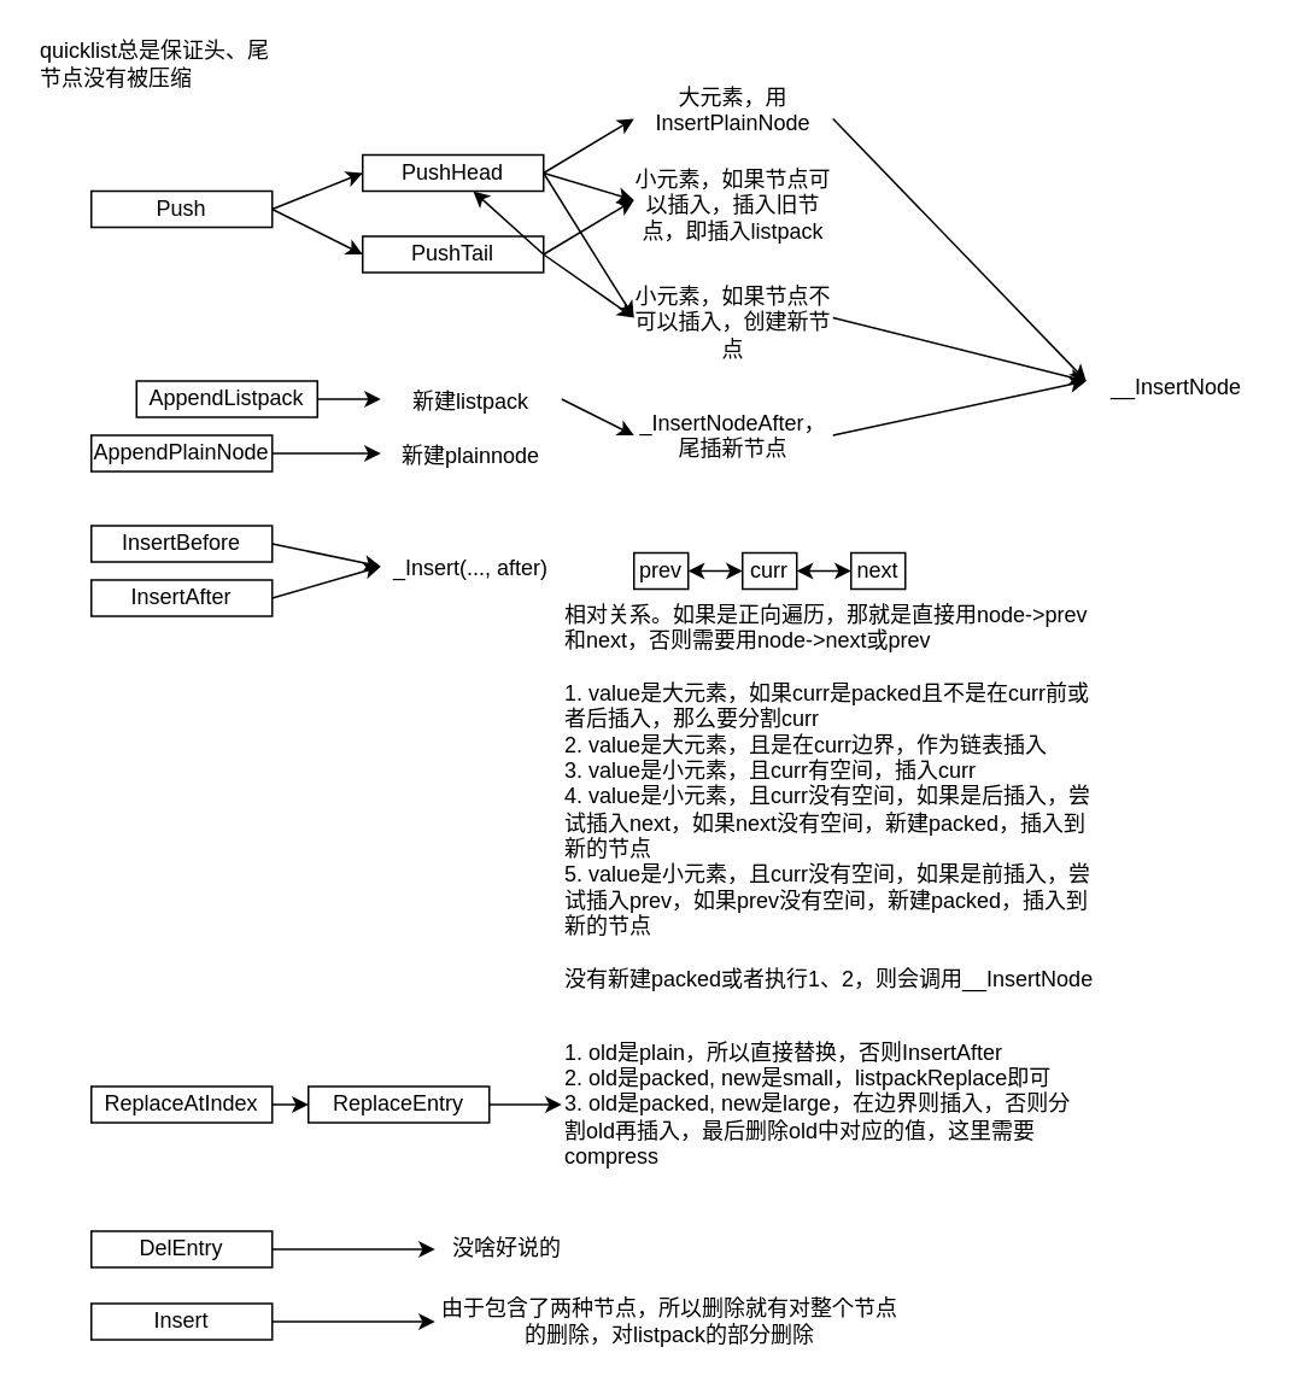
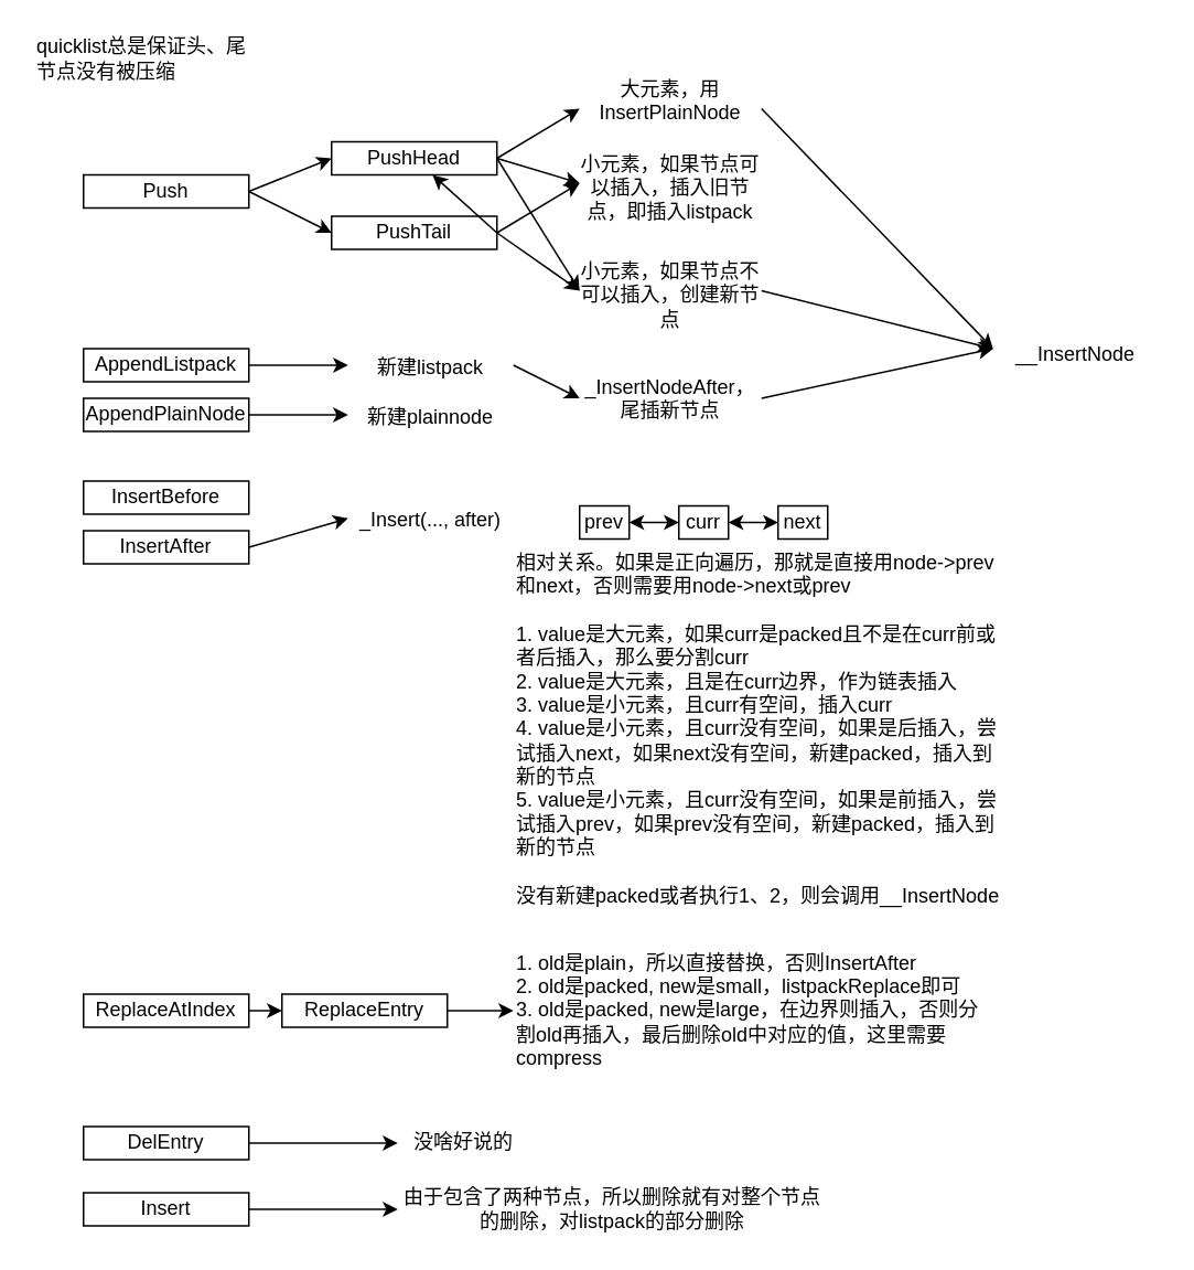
  <mxCell id="0" />
  <mxCell id="1" parent="0" />
  <mxCell id="2" value="quicklist总是保证头、尾节点没有被压缩" style="text;html=1;align=left;verticalAlign=middle;whiteSpace=wrap;rounded=0;" vertex="1" parent="1"><mxGeometry x="20" y="20" width="130" height="30" as="geometry" /></mxCell>
  <mxCell id="3" value="大元素，用InsertPlainNode" style="text;whiteSpace=wrap;html=1;align=center;verticalAlign=top;" vertex="1" parent="1"><mxGeometry x="350" y="40" width="110" height="50" as="geometry" /></mxCell>
  <mxCell id="4" value="小元素，如果节点可以插入，插入旧节点，即插入listpack" style="text;whiteSpace=wrap;html=1;align=center;verticalAlign=top;" vertex="1" parent="1"><mxGeometry x="350" y="85" width="110" height="50" as="geometry" /></mxCell>
  <mxCell id="5" value="PushHead" style="rounded=0;whiteSpace=wrap;html=1;" vertex="1" parent="1"><mxGeometry x="200" y="85" width="100" height="20" as="geometry" /></mxCell>
  <mxCell id="6" value="PushTail" style="rounded=0;whiteSpace=wrap;html=1;" vertex="1" parent="1"><mxGeometry x="200" y="130" width="100" height="20" as="geometry" /></mxCell>
  <mxCell id="7" value="Push" style="rounded=0;whiteSpace=wrap;html=1;" vertex="1" parent="1"><mxGeometry x="50" y="105" width="100" height="20" as="geometry" /></mxCell>
- <mxCell id="8" value="AppendListpack" style="rounded=0;whiteSpace=wrap;html=1;" vertex="1" parent="1"><mxGeometry x="75" y="210" width="100" height="20" as="geometry" /></mxCell>
+ <mxCell id="8" value="AppendListpack" style="rounded=0;whiteSpace=wrap;html=1;" vertex="1" parent="1"><mxGeometry x="50" y="210" width="100" height="20" as="geometry" /></mxCell>
  <mxCell id="9" value="AppendPlainNode" style="rounded=0;whiteSpace=wrap;html=1;" vertex="1" parent="1"><mxGeometry x="50" y="240" width="100" height="20" as="geometry" /></mxCell>
  <mxCell id="10" value="InsertAfter" style="rounded=0;whiteSpace=wrap;html=1;" vertex="1" parent="1"><mxGeometry x="50" y="320" width="100" height="20" as="geometry" /></mxCell>
  <mxCell id="11" value="InsertBefore" style="rounded=0;whiteSpace=wrap;html=1;" vertex="1" parent="1"><mxGeometry x="50" y="290" width="100" height="20" as="geometry" /></mxCell>
  <mxCell id="12" value="DelEntry" style="rounded=0;whiteSpace=wrap;html=1;" vertex="1" parent="1"><mxGeometry x="50" y="680" width="100" height="20" as="geometry" /></mxCell>
  <mxCell id="13" value="ReplaceEntry" style="rounded=0;whiteSpace=wrap;html=1;" vertex="1" parent="1"><mxGeometry x="170" y="600" width="100" height="20" as="geometry" /></mxCell>
  <mxCell id="14" value="ReplaceAtIndex" style="rounded=0;whiteSpace=wrap;html=1;" vertex="1" parent="1"><mxGeometry x="50" y="600" width="100" height="20" as="geometry" /></mxCell>
  <mxCell id="15" value="小元素，如果节点不可以插入，创建新节点" style="text;whiteSpace=wrap;html=1;align=center;verticalAlign=top;" vertex="1" parent="1"><mxGeometry x="350" y="150" width="110" height="50" as="geometry" /></mxCell>
  <mxCell id="16" value="" style="endArrow=classic;html=1;rounded=0;entryX=0;entryY=0.5;entryDx=0;entryDy=0;exitX=1;exitY=0.5;exitDx=0;exitDy=0;" edge="1" parent="1" source="5" target="3"><mxGeometry width="50" height="50" relative="1" as="geometry"><mxPoint x="160" y="80" as="sourcePoint" /><mxPoint x="480" y="250" as="targetPoint" /></mxGeometry></mxCell>
  <mxCell id="17" value="" style="endArrow=classic;html=1;rounded=0;exitX=1;exitY=0.5;exitDx=0;exitDy=0;entryX=0;entryY=0.5;entryDx=0;entryDy=0;exitPerimeter=0;" edge="1" parent="1" source="5" target="4"><mxGeometry width="50" height="50" relative="1" as="geometry"><mxPoint x="160" y="90" as="sourcePoint" /><mxPoint x="360" y="75" as="targetPoint" /></mxGeometry></mxCell>
  <mxCell id="18" value="__InsertNode" style="text;whiteSpace=wrap;html=1;align=center;verticalAlign=top;" vertex="1" parent="1"><mxGeometry x="600" y="200" width="100" height="20" as="geometry" /></mxCell>
  <mxCell id="19" value="" style="endArrow=classic;html=1;rounded=0;exitX=1;exitY=0.5;exitDx=0;exitDy=0;entryX=0;entryY=0.5;entryDx=0;entryDy=0;" edge="1" parent="1" source="3" target="18"><mxGeometry width="50" height="50" relative="1" as="geometry"><mxPoint x="430" y="300" as="sourcePoint" /><mxPoint x="480" y="250" as="targetPoint" /></mxGeometry></mxCell>
  <mxCell id="20" value="" style="endArrow=classic;html=1;rounded=0;exitX=1;exitY=0.5;exitDx=0;exitDy=0;entryX=0;entryY=0.5;entryDx=0;entryDy=0;" edge="1" parent="1" source="5" target="15"><mxGeometry width="50" height="50" relative="1" as="geometry"><mxPoint x="430" y="300" as="sourcePoint" /><mxPoint x="480" y="250" as="targetPoint" /></mxGeometry></mxCell>
  <mxCell id="21" value="" style="endArrow=classic;html=1;rounded=0;exitX=1;exitY=0.5;exitDx=0;exitDy=0;entryX=0;entryY=0.5;entryDx=0;entryDy=0;" edge="1" parent="1" source="15" target="18"><mxGeometry width="50" height="50" relative="1" as="geometry"><mxPoint x="430" y="300" as="sourcePoint" /><mxPoint x="580" y="190" as="targetPoint" /></mxGeometry></mxCell>
  <mxCell id="22" value="" style="endArrow=classic;html=1;rounded=0;exitX=1;exitY=0.5;exitDx=0;exitDy=0;" edge="1" parent="1" source="6" target="5"><mxGeometry width="50" height="50" relative="1" as="geometry"><mxPoint x="200" y="150" as="sourcePoint" /><mxPoint x="480" y="250" as="targetPoint" /></mxGeometry></mxCell>
  <mxCell id="23" value="" style="endArrow=classic;html=1;rounded=0;exitX=1;exitY=0.5;exitDx=0;exitDy=0;entryX=0;entryY=0.5;entryDx=0;entryDy=0;" edge="1" parent="1" source="6" target="4"><mxGeometry width="50" height="50" relative="1" as="geometry"><mxPoint x="160" y="115" as="sourcePoint" /><mxPoint x="360" y="75" as="targetPoint" /></mxGeometry></mxCell>
  <mxCell id="24" value="" style="endArrow=classic;html=1;rounded=0;exitX=1;exitY=0.5;exitDx=0;exitDy=0;entryX=0;entryY=0.5;entryDx=0;entryDy=0;" edge="1" parent="1" source="6" target="15"><mxGeometry width="50" height="50" relative="1" as="geometry"><mxPoint x="170" y="125" as="sourcePoint" /><mxPoint x="370" y="85" as="targetPoint" /></mxGeometry></mxCell>
  <mxCell id="25" value="" style="endArrow=classic;html=1;rounded=0;exitX=1;exitY=0.5;exitDx=0;exitDy=0;entryX=0;entryY=0.5;entryDx=0;entryDy=0;" edge="1" parent="1" source="7" target="5"><mxGeometry width="50" height="50" relative="1" as="geometry"><mxPoint x="430" y="300" as="sourcePoint" /><mxPoint x="480" y="250" as="targetPoint" /></mxGeometry></mxCell>
  <mxCell id="26" value="" style="endArrow=classic;html=1;rounded=0;exitX=1;exitY=0.5;exitDx=0;exitDy=0;entryX=0;entryY=0.5;entryDx=0;entryDy=0;" edge="1" parent="1" source="7" target="6"><mxGeometry width="50" height="50" relative="1" as="geometry"><mxPoint x="160" y="125" as="sourcePoint" /><mxPoint x="210" y="105" as="targetPoint" /></mxGeometry></mxCell>
  <mxCell id="27" value="新建listpack" style="text;whiteSpace=wrap;html=1;align=center;verticalAlign=top;" vertex="1" parent="1"><mxGeometry x="210" y="207.5" width="100" height="25" as="geometry" /></mxCell>
  <mxCell id="28" value="新建plainnode" style="text;whiteSpace=wrap;html=1;align=center;verticalAlign=top;" vertex="1" parent="1"><mxGeometry x="210" y="237.5" width="100" height="25" as="geometry" /></mxCell>
  <mxCell id="29" value="" style="endArrow=classic;html=1;rounded=0;exitX=1;exitY=0.5;exitDx=0;exitDy=0;entryX=0;entryY=0.5;entryDx=0;entryDy=0;" edge="1" parent="1" source="8" target="27"><mxGeometry width="50" height="50" relative="1" as="geometry"><mxPoint x="430" y="300" as="sourcePoint" /><mxPoint x="480" y="250" as="targetPoint" /></mxGeometry></mxCell>
  <mxCell id="30" value="" style="endArrow=classic;html=1;rounded=0;exitX=1;exitY=0.5;exitDx=0;exitDy=0;entryX=0;entryY=0.5;entryDx=0;entryDy=0;" edge="1" parent="1" source="9" target="28"><mxGeometry width="50" height="50" relative="1" as="geometry"><mxPoint x="430" y="300" as="sourcePoint" /><mxPoint x="480" y="250" as="targetPoint" /></mxGeometry></mxCell>
  <mxCell id="31" value="" style="endArrow=classic;html=1;rounded=0;exitX=1;exitY=0.5;exitDx=0;exitDy=0;entryX=0;entryY=0.5;entryDx=0;entryDy=0;" edge="1" parent="1" source="27" target="32"><mxGeometry width="50" height="50" relative="1" as="geometry"><mxPoint x="430" y="300" as="sourcePoint" /><mxPoint x="480" y="250" as="targetPoint" /></mxGeometry></mxCell>
  <mxCell id="32" value="_InsertNodeAfter，尾插新节点" style="text;whiteSpace=wrap;html=1;align=center;verticalAlign=top;" vertex="1" parent="1"><mxGeometry x="350" y="220" width="110" height="40" as="geometry" /></mxCell>
  <mxCell id="33" value="" style="endArrow=classic;html=1;rounded=0;exitX=1;exitY=0.5;exitDx=0;exitDy=0;entryX=0;entryY=0.5;entryDx=0;entryDy=0;" edge="1" parent="1" source="32" target="18"><mxGeometry width="50" height="50" relative="1" as="geometry"><mxPoint x="430" y="300" as="sourcePoint" /><mxPoint x="480" y="250" as="targetPoint" /></mxGeometry></mxCell>
  <mxCell id="34" value="_Insert(..., after)" style="text;whiteSpace=wrap;html=1;align=center;verticalAlign=top;" vertex="1" parent="1"><mxGeometry x="210" y="300" width="100" height="25" as="geometry" /></mxCell>
- <mxCell id="35" value="" style="endArrow=classic;html=1;rounded=0;exitX=1;exitY=0.5;exitDx=0;exitDy=0;entryX=0;entryY=0.5;entryDx=0;entryDy=0;" edge="1" parent="1" source="11" target="34"><mxGeometry width="50" height="50" relative="1" as="geometry"><mxPoint x="430" y="300" as="sourcePoint" /><mxPoint x="480" y="250" as="targetPoint" /></mxGeometry></mxCell>
  <mxCell id="36" value="" style="endArrow=classic;html=1;rounded=0;exitX=1;exitY=0.5;exitDx=0;exitDy=0;entryX=0;entryY=0.5;entryDx=0;entryDy=0;" edge="1" parent="1" source="10" target="34"><mxGeometry width="50" height="50" relative="1" as="geometry"><mxPoint x="160" y="310" as="sourcePoint" /><mxPoint x="220" y="323" as="targetPoint" /></mxGeometry></mxCell>
  <mxCell id="37" value="curr" style="rounded=0;whiteSpace=wrap;html=1;" vertex="1" parent="1"><mxGeometry x="410" y="305" width="30" height="20" as="geometry" /></mxCell>
  <mxCell id="38" value="prev" style="rounded=0;whiteSpace=wrap;html=1;" vertex="1" parent="1"><mxGeometry x="350" y="305" width="30" height="20" as="geometry" /></mxCell>
  <mxCell id="39" value="next" style="rounded=0;whiteSpace=wrap;html=1;" vertex="1" parent="1"><mxGeometry x="470" y="305" width="30" height="20" as="geometry" /></mxCell>
  <mxCell id="40" value="" style="endArrow=classic;startArrow=classic;html=1;rounded=0;exitX=1;exitY=0.5;exitDx=0;exitDy=0;entryX=0;entryY=0.5;entryDx=0;entryDy=0;" edge="1" parent="1" source="38" target="37"><mxGeometry width="50" height="50" relative="1" as="geometry"><mxPoint x="430" y="295" as="sourcePoint" /><mxPoint x="480" y="245" as="targetPoint" /></mxGeometry></mxCell>
  <mxCell id="41" value="" style="endArrow=classic;startArrow=classic;html=1;rounded=0;exitX=1;exitY=0.5;exitDx=0;exitDy=0;entryX=0;entryY=0.5;entryDx=0;entryDy=0;" edge="1" parent="1" source="37" target="39"><mxGeometry width="50" height="50" relative="1" as="geometry"><mxPoint x="380" y="325" as="sourcePoint" /><mxPoint x="420" y="325" as="targetPoint" /></mxGeometry></mxCell>
  <mxCell id="42" value="&lt;div&gt;相对关系。如果是正向遍历，那就是直接用node-&amp;gt;prev和next，否则需要用node-&amp;gt;next或prev&lt;/div&gt;&lt;div&gt;&lt;br&gt;&lt;/div&gt;&lt;div&gt;1. value是大元素，如果curr是packed且不是在curr前或者后插入，那么要分割curr&lt;div&gt;2. value是大元素，且是在curr边界，作为链表插入&lt;/div&gt;&lt;div&gt;3. value是小元素，且curr有空间，插入curr&lt;/div&gt;&lt;div&gt;4. value是小元素，且curr没有空间，如果是后插入，尝试插入next，如果next没有空间，新建packed，插入到新的节点&lt;/div&gt;&lt;div&gt;5.&amp;nbsp;&lt;span style=&quot;background-color: initial;&quot;&gt;value是小元素，且curr没有空间，如果是前插入，尝试插入prev，如果prev没有空间，新建packed，插入到新的节点&lt;/span&gt;&lt;/div&gt;&lt;/div&gt;&lt;div&gt;&lt;span style=&quot;background-color: initial;&quot;&gt;&lt;br&gt;&lt;/span&gt;&lt;/div&gt;&lt;div&gt;没有新建packed或者执行1、2，则会调用__InsertNode&lt;/div&gt;" style="text;html=1;align=left;verticalAlign=middle;whiteSpace=wrap;rounded=0;" vertex="1" parent="1"><mxGeometry x="310" y="330" width="300" height="220" as="geometry" /></mxCell>
  <mxCell id="43" value="" style="endArrow=classic;html=1;rounded=0;exitX=1;exitY=0.5;exitDx=0;exitDy=0;entryX=0;entryY=0.5;entryDx=0;entryDy=0;" edge="1" parent="1" source="14" target="13"><mxGeometry width="50" height="50" relative="1" as="geometry"><mxPoint x="430" y="560" as="sourcePoint" /><mxPoint x="480" y="510" as="targetPoint" /></mxGeometry></mxCell>
  <mxCell id="44" value="" style="endArrow=classic;html=1;rounded=0;exitX=1;exitY=0.5;exitDx=0;exitDy=0;entryX=0;entryY=0.5;entryDx=0;entryDy=0;" edge="1" parent="1" source="13" target="45"><mxGeometry width="50" height="50" relative="1" as="geometry"><mxPoint x="430" y="470" as="sourcePoint" /><mxPoint x="310" y="580" as="targetPoint" /></mxGeometry></mxCell>
  <mxCell id="45" value="1. old是plain，所以直接替换，否则InsertAfter&lt;div&gt;2. old是packed, new是small，listpackReplace即可&lt;/div&gt;&lt;div&gt;3. old是packed, new是large，在边界则插入，否则分割old再插入，最后删除old中对应的值，这里需要compress&lt;/div&gt;" style="text;html=1;align=left;verticalAlign=middle;whiteSpace=wrap;rounded=0;" vertex="1" parent="1"><mxGeometry x="310" y="560" width="290" height="100" as="geometry" /></mxCell>
  <mxCell id="46" value="Insert" style="rounded=0;whiteSpace=wrap;html=1;" vertex="1" parent="1"><mxGeometry x="50" y="720" width="100" height="20" as="geometry" /></mxCell>
  <mxCell id="47" value="由于包含了两种节点，所以删除就有对整个节点的删除，对listpack的部分删除" style="text;html=1;align=center;verticalAlign=middle;whiteSpace=wrap;rounded=0;" vertex="1" parent="1"><mxGeometry x="240" y="715" width="260" height="30" as="geometry" /></mxCell>
  <mxCell id="48" value="没啥好说的" style="text;html=1;align=center;verticalAlign=middle;whiteSpace=wrap;rounded=0;" vertex="1" parent="1"><mxGeometry x="240" y="675" width="80" height="30" as="geometry" /></mxCell>
  <mxCell id="49" value="" style="endArrow=classic;html=1;rounded=0;exitX=1;exitY=0.5;exitDx=0;exitDy=0;entryX=0;entryY=0.5;entryDx=0;entryDy=0;" edge="1" parent="1" source="12" target="48"><mxGeometry width="50" height="50" relative="1" as="geometry"><mxPoint x="430" y="630" as="sourcePoint" /><mxPoint x="480" y="580" as="targetPoint" /></mxGeometry></mxCell>
  <mxCell id="50" value="" style="endArrow=classic;html=1;rounded=0;exitX=1;exitY=0.5;exitDx=0;exitDy=0;entryX=0;entryY=0.5;entryDx=0;entryDy=0;" edge="1" parent="1" source="46" target="47"><mxGeometry width="50" height="50" relative="1" as="geometry"><mxPoint x="160" y="700" as="sourcePoint" /><mxPoint x="250" y="700" as="targetPoint" /></mxGeometry></mxCell>
